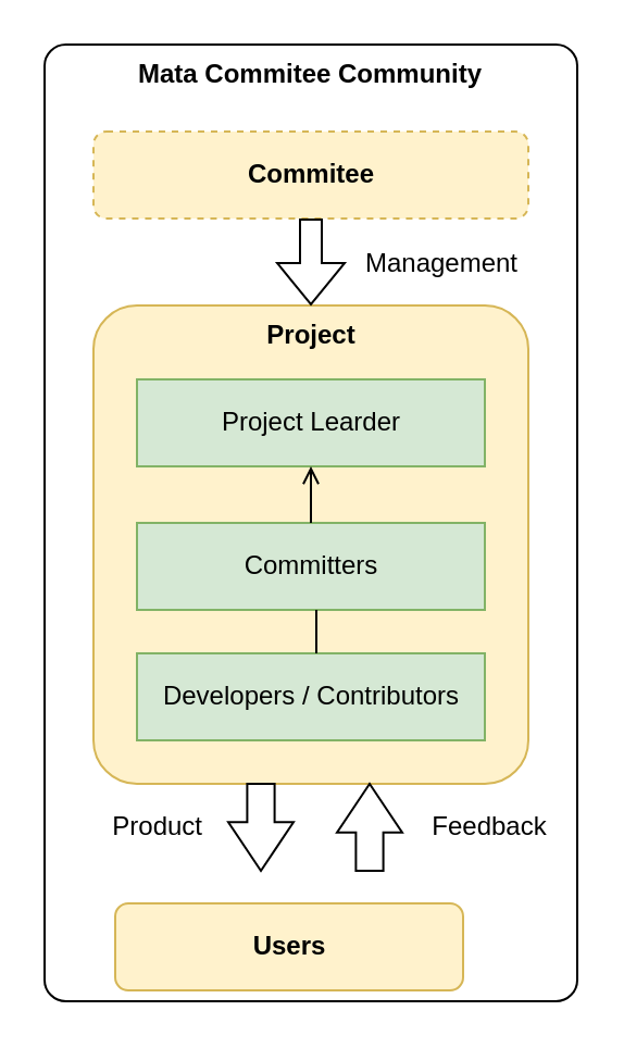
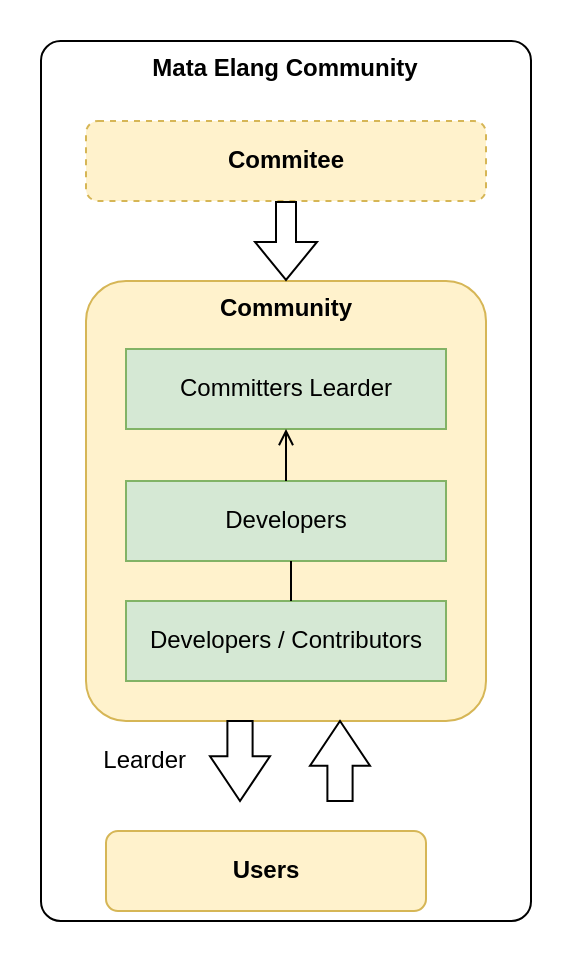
  <mxCell id="0" />
  <mxCell id="1" parent="0" />
- <mxCell id="2" value="Mata Commitee Community" style="rounded=1;whiteSpace=wrap;html=1;verticalAlign=top;fontStyle=1;arcSize=4;" parent="1" vertex="1"><mxGeometry x="20" y="20" width="245" height="440" as="geometry" /></mxCell>
+ <mxCell id="2" value="Mata Elang Community" style="rounded=1;whiteSpace=wrap;html=1;verticalAlign=top;fontStyle=1;arcSize=4;" parent="1" vertex="1"><mxGeometry x="20" y="20" width="245" height="440" as="geometry" /></mxCell>
  <mxCell id="3" value="Commitee" style="rounded=1;whiteSpace=wrap;html=1;fontStyle=1;fillColor=#fff2cc;strokeColor=#d6b656;dashed=1;" parent="1" vertex="1"><mxGeometry x="42.5" y="60" width="200" height="40" as="geometry" /></mxCell>
- <mxCell id="4" value="Project" style="rounded=1;whiteSpace=wrap;html=1;verticalAlign=top;arcSize=10;fontStyle=1;fillColor=#fff2cc;strokeColor=#d6b656;" parent="1" vertex="1"><mxGeometry x="42.5" y="140" width="200" height="220" as="geometry" /></mxCell>
- <mxCell id="5" value="Project Learder" style="rounded=0;whiteSpace=wrap;html=1;fillColor=#d5e8d4;strokeColor=#82b366;" parent="1" vertex="1"><mxGeometry x="62.5" y="174" width="160" height="40" as="geometry" /></mxCell>
- <mxCell id="6" value="Committers" style="rounded=0;whiteSpace=wrap;html=1;fillColor=#d5e8d4;strokeColor=#82b366;" parent="1" vertex="1"><mxGeometry x="62.5" y="240" width="160" height="40" as="geometry" /></mxCell>
+ <mxCell id="4" value="Community" style="rounded=1;whiteSpace=wrap;html=1;verticalAlign=top;arcSize=10;fontStyle=1;fillColor=#fff2cc;strokeColor=#d6b656;" parent="1" vertex="1"><mxGeometry x="42.5" y="140" width="200" height="220" as="geometry" /></mxCell>
+ <mxCell id="5" value="Committers Learder" style="rounded=0;whiteSpace=wrap;html=1;fillColor=#d5e8d4;strokeColor=#82b366;" parent="1" vertex="1"><mxGeometry x="62.5" y="174" width="160" height="40" as="geometry" /></mxCell>
+ <mxCell id="6" value="Developers" style="rounded=0;whiteSpace=wrap;html=1;fillColor=#d5e8d4;strokeColor=#82b366;" parent="1" vertex="1"><mxGeometry x="62.5" y="240" width="160" height="40" as="geometry" /></mxCell>
  <mxCell id="7" value="Developers / Contributors" style="rounded=0;whiteSpace=wrap;html=1;fillColor=#d5e8d4;strokeColor=#82b366;" parent="1" vertex="1"><mxGeometry x="62.5" y="300" width="160" height="40" as="geometry" /></mxCell>
  <mxCell id="8" value="" style="endArrow=open;html=1;rounded=0;entryX=0.5;entryY=1;entryDx=0;entryDy=0;exitX=0.5;exitY=0;exitDx=0;exitDy=0;" parent="1" source="6" target="5" edge="1"><mxGeometry width="50" height="50" relative="1" as="geometry"><mxPoint x="305" y="220" as="sourcePoint" /><mxPoint x="355" y="170" as="targetPoint" /></mxGeometry></mxCell>
  <mxCell id="9" value="" style="endArrow=none;html=1;rounded=0;" parent="1" edge="1"><mxGeometry width="50" height="50" relative="1" as="geometry"><mxPoint x="145" y="300" as="sourcePoint" /><mxPoint x="145" y="280" as="targetPoint" /></mxGeometry></mxCell>
  <mxCell id="10" value="Users" style="rounded=1;whiteSpace=wrap;html=1;fontStyle=1;fillColor=#fff2cc;strokeColor=#d6b656;" parent="1" vertex="1"><mxGeometry x="52.5" y="415" width="160" height="40" as="geometry" /></mxCell>
  <mxCell id="11" value="" style="shape=flexArrow;endArrow=classic;html=1;rounded=0;exitX=0.5;exitY=1;exitDx=0;exitDy=0;" parent="1" source="3" target="4" edge="1"><mxGeometry width="50" height="50" relative="1" as="geometry"><mxPoint x="-35" y="190" as="sourcePoint" /><mxPoint x="15" y="140" as="targetPoint" /></mxGeometry></mxCell>
- <mxCell id="12" value="Management" style="text;html=1;strokeColor=none;fillColor=none;align=center;verticalAlign=middle;whiteSpace=wrap;rounded=0;" parent="1" vertex="1"><mxGeometry x="162.5" y="106" width="80" height="30" as="geometry" /></mxCell>
  <mxCell id="13" value="" style="html=1;shadow=0;dashed=0;align=center;verticalAlign=middle;shape=mxgraph.arrows2.arrow;dy=0.58;dx=22.4;direction=south;notch=0;rounded=1;flipV=1;" parent="1" vertex="1"><mxGeometry x="154.5" y="360" width="30" height="40" as="geometry" /></mxCell>
  <mxCell id="14" value="" style="html=1;shadow=0;dashed=0;align=center;verticalAlign=middle;shape=mxgraph.arrows2.arrow;dy=0.58;dx=22.4;direction=south;notch=0;rounded=1;flipV=0;" parent="1" vertex="1"><mxGeometry x="104.5" y="360" width="30" height="40" as="geometry" /></mxCell>
- <mxCell id="15" value="Feedback" style="text;html=1;strokeColor=none;fillColor=none;align=center;verticalAlign=middle;whiteSpace=wrap;rounded=0;" parent="1" vertex="1"><mxGeometry x="184.5" y="365" width="80" height="30" as="geometry" /></mxCell>
- <mxCell id="16" value="Product&amp;nbsp;" style="text;html=1;strokeColor=none;fillColor=none;align=center;verticalAlign=middle;whiteSpace=wrap;rounded=0;" parent="1" vertex="1"><mxGeometry x="34" y="365" width="80" height="30" as="geometry" /></mxCell>
+ <mxCell id="16" value="Learder&amp;nbsp;" style="text;html=1;strokeColor=none;fillColor=none;align=center;verticalAlign=middle;whiteSpace=wrap;rounded=0;" parent="1" vertex="1"><mxGeometry x="34" y="365" width="80" height="30" as="geometry" /></mxCell>
